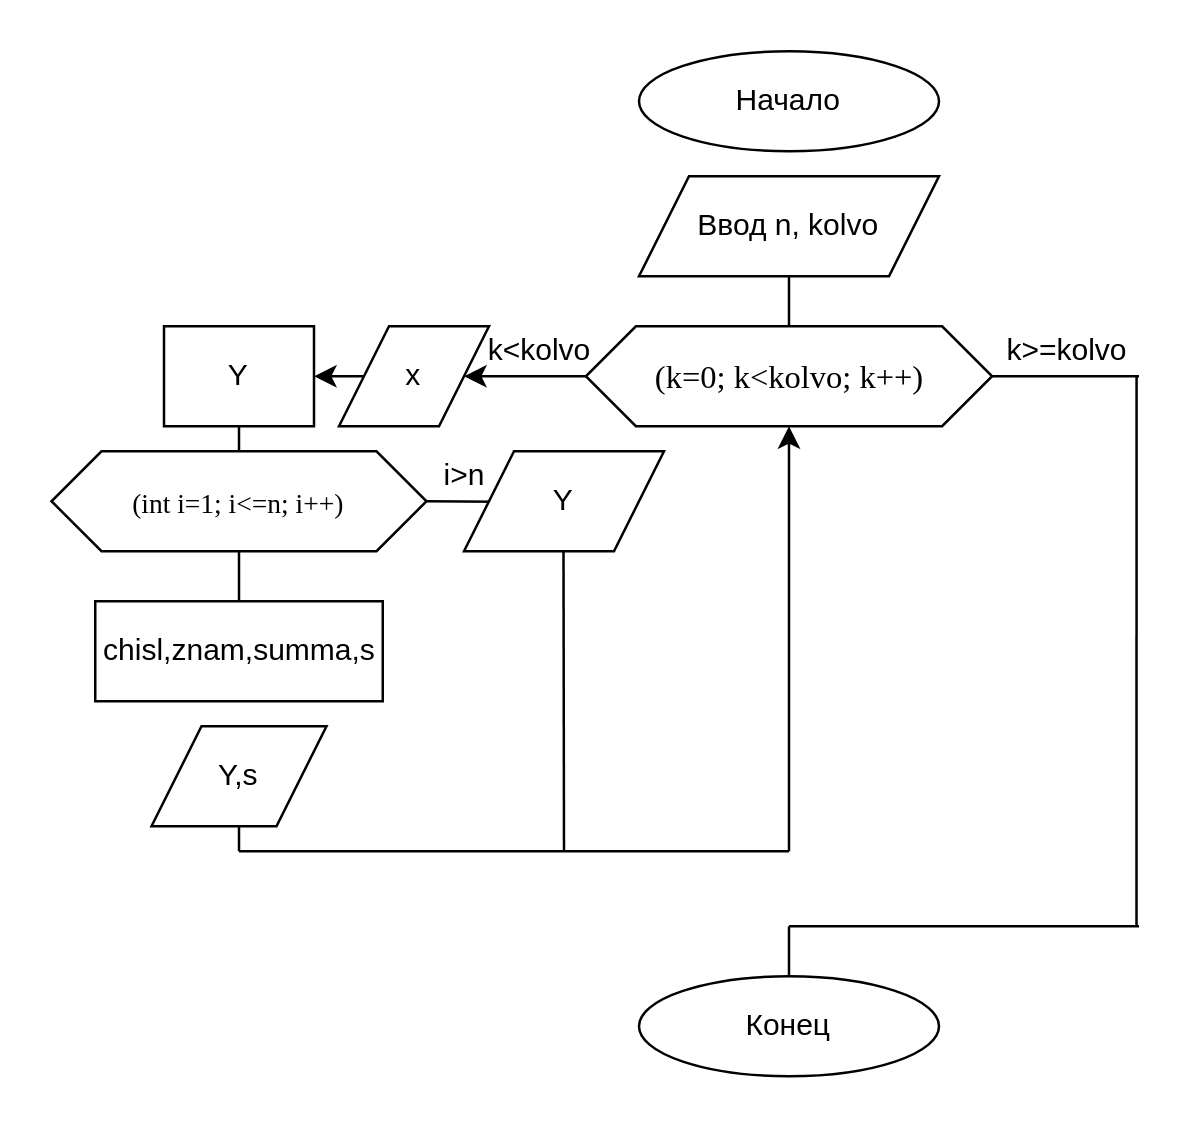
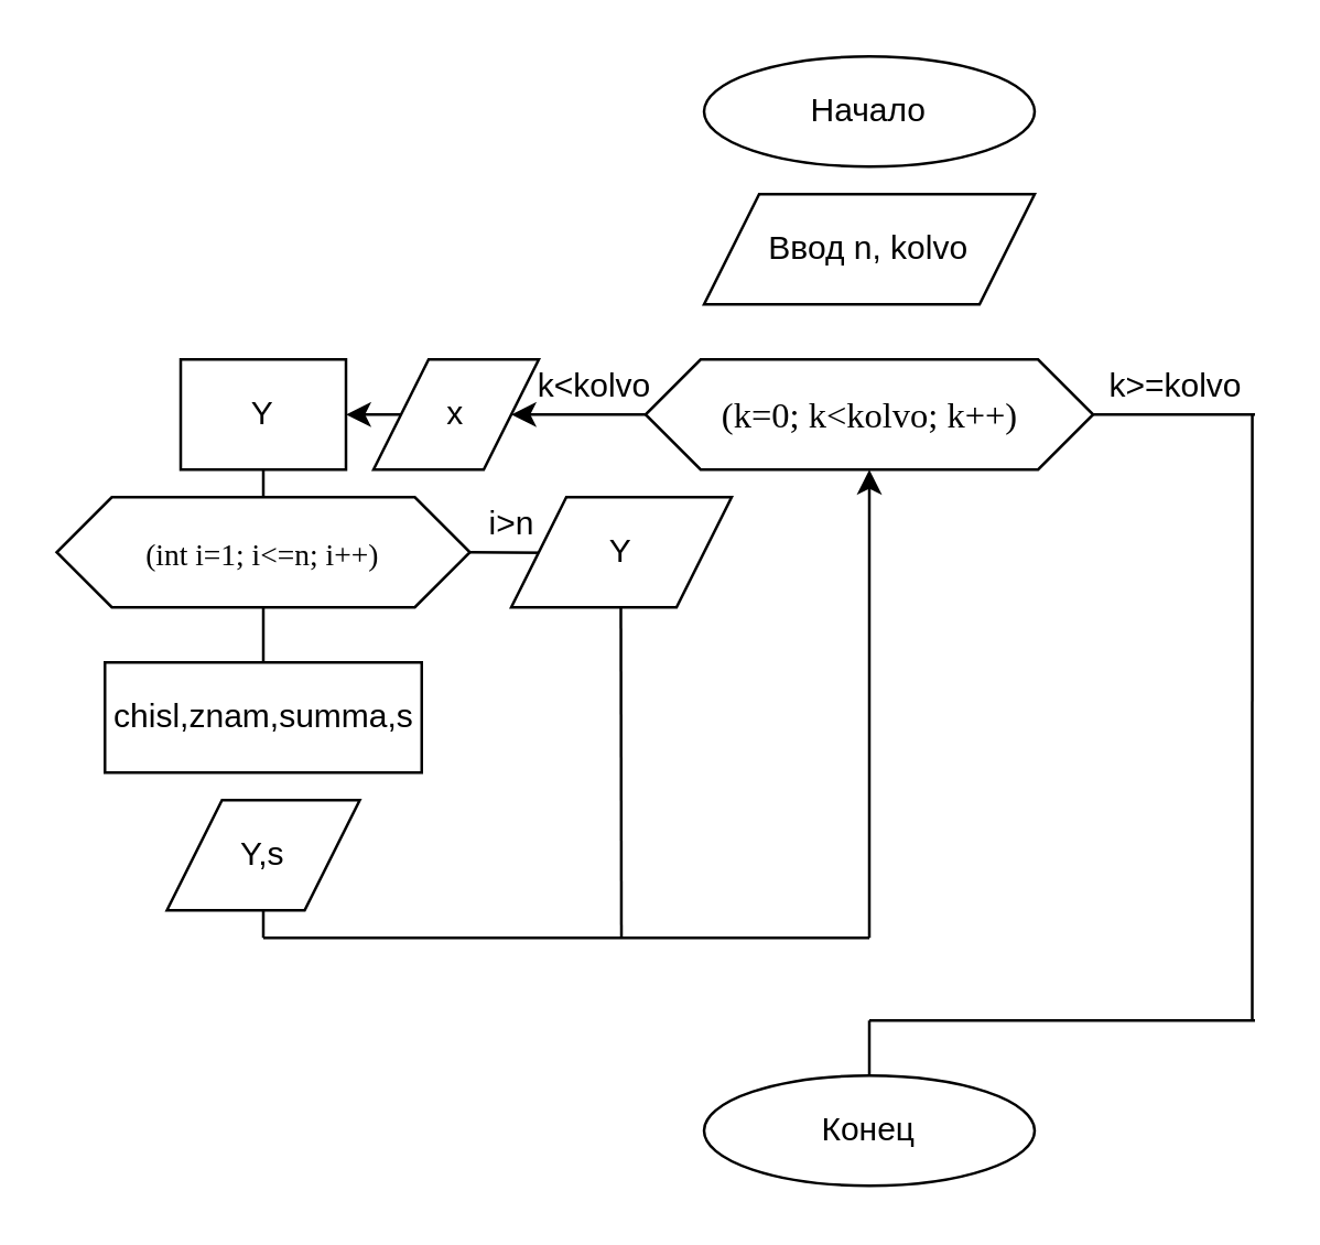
  <mxCell id="0" />
  <mxCell id="1" parent="0" />
  <mxCell id="2" value="Начало" style="ellipse;whiteSpace=wrap;html=1;" parent="1" vertex="1"><mxGeometry x="255" y="20" width="120" height="40" as="geometry" /></mxCell>
  <mxCell id="3" value="Ввод n, kolvo" style="shape=parallelogram;perimeter=parallelogramPerimeter;whiteSpace=wrap;html=1;fixedSize=1;" parent="1" vertex="1"><mxGeometry x="255" y="70" width="120" height="40" as="geometry" /></mxCell>
  <mxCell id="4" style="edgeStyle=orthogonalEdgeStyle;rounded=0;orthogonalLoop=1;jettySize=auto;html=1;entryX=1;entryY=0.5;entryDx=0;entryDy=0;" parent="1" source="5" target="8" edge="1"><mxGeometry relative="1" as="geometry"><mxPoint x="65" y="145" as="targetPoint" /></mxGeometry></mxCell>
  <mxCell id="5" value="&lt;p class=&quot;p1&quot; style=&quot;margin: 0px ; font-stretch: normal ; font-size: 13px ; line-height: normal ; font-family: &amp;#34;menlo&amp;#34; ; background-color: rgb(255 , 255 , 255)&quot;&gt;(k=0; k&amp;lt;kolvo; k++)&lt;/p&gt;" style="shape=hexagon;perimeter=hexagonPerimeter2;whiteSpace=wrap;html=1;fixedSize=1;" parent="1" vertex="1"><mxGeometry x="233.75" y="130" width="162.5" height="40" as="geometry" /></mxCell>
- <mxCell id="6" value="" style="endArrow=none;html=1;exitX=0.5;exitY=1;exitDx=0;exitDy=0;entryX=0.5;entryY=0;entryDx=0;entryDy=0;" parent="1" source="3" target="5" edge="1"><mxGeometry width="50" height="50" relative="1" as="geometry"><mxPoint x="225" y="160" as="sourcePoint" /><mxPoint x="275" y="110" as="targetPoint" /></mxGeometry></mxCell>
  <mxCell id="7" value="k&amp;lt;kolvo" style="text;html=1;align=center;verticalAlign=middle;resizable=0;points=[];autosize=1;" parent="1" vertex="1"><mxGeometry x="185" y="130" width="60" height="20" as="geometry" /></mxCell>
  <mxCell id="8" value="x" style="shape=parallelogram;perimeter=parallelogramPerimeter;whiteSpace=wrap;html=1;fixedSize=1;" parent="1" vertex="1"><mxGeometry x="135" y="130" width="60" height="40" as="geometry" /></mxCell>
  <mxCell id="9" value="" style="endArrow=classic;html=1;exitX=0;exitY=0.5;exitDx=0;exitDy=0;" parent="1" source="8" target="10" edge="1"><mxGeometry width="50" height="50" relative="1" as="geometry"><mxPoint x="275" y="160" as="sourcePoint" /><mxPoint x="115" y="150" as="targetPoint" /></mxGeometry></mxCell>
  <mxCell id="10" value="Y" style="rounded=0;whiteSpace=wrap;html=1;" parent="1" vertex="1"><mxGeometry x="65" y="130" width="60" height="40" as="geometry" /></mxCell>
  <mxCell id="11" value="" style="endArrow=none;html=1;exitX=1;exitY=0.5;exitDx=0;exitDy=0;" parent="1" source="5" edge="1"><mxGeometry width="50" height="50" relative="1" as="geometry"><mxPoint x="275" y="270" as="sourcePoint" /><mxPoint x="455" y="150" as="targetPoint" /></mxGeometry></mxCell>
  <mxCell id="12" value="k&amp;gt;=kolvo" style="text;html=1;align=center;verticalAlign=middle;resizable=0;points=[];autosize=1;" parent="1" vertex="1"><mxGeometry x="396.25" y="130" width="60" height="20" as="geometry" /></mxCell>
  <mxCell id="13" value="" style="endArrow=none;html=1;entryX=0.963;entryY=1.016;entryDx=0;entryDy=0;entryPerimeter=0;" parent="1" target="12" edge="1"><mxGeometry width="50" height="50" relative="1" as="geometry"><mxPoint x="454" y="370" as="sourcePoint" /><mxPoint x="456" y="190" as="targetPoint" /></mxGeometry></mxCell>
  <mxCell id="14" value="Конец" style="ellipse;whiteSpace=wrap;html=1;" parent="1" vertex="1"><mxGeometry x="255" y="390" width="120" height="40" as="geometry" /></mxCell>
  <mxCell id="15" value="" style="endArrow=none;html=1;entryX=0.5;entryY=1;entryDx=0;entryDy=0;" parent="1" target="10" edge="1"><mxGeometry width="50" height="50" relative="1" as="geometry"><mxPoint x="95" y="210" as="sourcePoint" /><mxPoint x="325" y="260" as="targetPoint" /></mxGeometry></mxCell>
  <mxCell id="16" value="&lt;p class=&quot;p1&quot; style=&quot;text-align: justify ; margin: 0px ; font-stretch: normal ; line-height: normal ; font-family: &amp;#34;menlo&amp;#34; ; background-color: rgb(255 , 255 , 255) ; font-size: 11px&quot;&gt;(int i=1; i&amp;lt;=n; i++)&lt;/p&gt;" style="shape=hexagon;perimeter=hexagonPerimeter2;whiteSpace=wrap;html=1;fixedSize=1;" parent="1" vertex="1"><mxGeometry x="20" y="180" width="150" height="40" as="geometry" /></mxCell>
  <mxCell id="17" value="" style="endArrow=none;html=1;exitX=0.5;exitY=1;exitDx=0;exitDy=0;" parent="1" source="16" edge="1"><mxGeometry width="50" height="50" relative="1" as="geometry"><mxPoint x="275" y="290" as="sourcePoint" /><mxPoint x="95" y="250" as="targetPoint" /></mxGeometry></mxCell>
  <mxCell id="18" value="chisl,znam,summa,s" style="rounded=0;whiteSpace=wrap;html=1;" parent="1" vertex="1"><mxGeometry x="37.5" y="240" width="115" height="40" as="geometry" /></mxCell>
  <mxCell id="19" value="Y,s" style="shape=parallelogram;perimeter=parallelogramPerimeter;whiteSpace=wrap;html=1;fixedSize=1;" parent="1" vertex="1"><mxGeometry x="60" y="290" width="70" height="40" as="geometry" /></mxCell>
  <mxCell id="20" value="" style="endArrow=none;html=1;exitX=0.5;exitY=1;exitDx=0;exitDy=0;" parent="1" source="19" edge="1"><mxGeometry width="50" height="50" relative="1" as="geometry"><mxPoint x="265" y="310" as="sourcePoint" /><mxPoint x="95" y="340" as="targetPoint" /></mxGeometry></mxCell>
  <mxCell id="21" value="" style="endArrow=none;html=1;" parent="1" edge="1"><mxGeometry width="50" height="50" relative="1" as="geometry"><mxPoint x="95" y="340" as="sourcePoint" /><mxPoint x="315" y="340" as="targetPoint" /></mxGeometry></mxCell>
  <mxCell id="22" value="" style="endArrow=classic;html=1;entryX=0.5;entryY=1;entryDx=0;entryDy=0;" parent="1" target="5" edge="1"><mxGeometry width="50" height="50" relative="1" as="geometry"><mxPoint x="315" y="340" as="sourcePoint" /><mxPoint x="315" y="260" as="targetPoint" /></mxGeometry></mxCell>
  <mxCell id="23" value="" style="endArrow=none;html=1;entryX=1;entryY=0.5;entryDx=0;entryDy=0;exitX=0.967;exitY=1.01;exitDx=0;exitDy=0;exitPerimeter=0;" parent="1" source="24" target="16" edge="1"><mxGeometry width="50" height="50" relative="1" as="geometry"><mxPoint x="215" y="200" as="sourcePoint" /><mxPoint x="195" y="210" as="targetPoint" /></mxGeometry></mxCell>
  <mxCell id="24" value="i&amp;gt;n" style="text;html=1;align=center;verticalAlign=middle;resizable=0;points=[];autosize=1;" parent="1" vertex="1"><mxGeometry x="170" y="180" width="30" height="20" as="geometry" /></mxCell>
  <mxCell id="25" value="Y" style="shape=parallelogram;perimeter=parallelogramPerimeter;whiteSpace=wrap;html=1;fixedSize=1;" parent="1" vertex="1"><mxGeometry x="185" y="180" width="80" height="40" as="geometry" /></mxCell>
  <mxCell id="26" value="" style="endArrow=none;html=1;" parent="1" edge="1"><mxGeometry width="50" height="50" relative="1" as="geometry"><mxPoint x="225" y="340" as="sourcePoint" /><mxPoint x="224.8" y="220" as="targetPoint" /></mxGeometry></mxCell>
  <mxCell id="27" value="" style="endArrow=none;html=1;" parent="1" edge="1"><mxGeometry width="50" height="50" relative="1" as="geometry"><mxPoint x="315" y="370" as="sourcePoint" /><mxPoint x="455" y="370" as="targetPoint" /></mxGeometry></mxCell>
  <mxCell id="28" value="" style="endArrow=none;html=1;entryX=0.5;entryY=0;entryDx=0;entryDy=0;" parent="1" target="14" edge="1"><mxGeometry width="50" height="50" relative="1" as="geometry"><mxPoint x="315" y="370" as="sourcePoint" /><mxPoint x="235" y="260" as="targetPoint" /></mxGeometry></mxCell>
